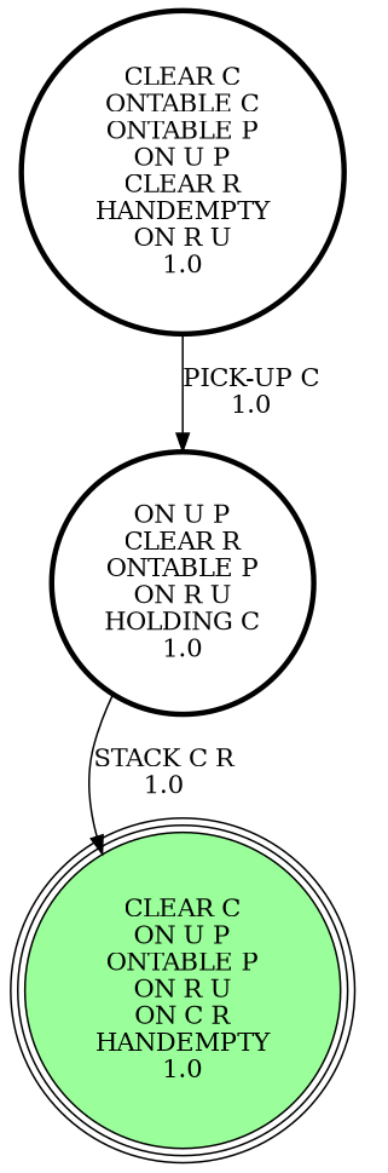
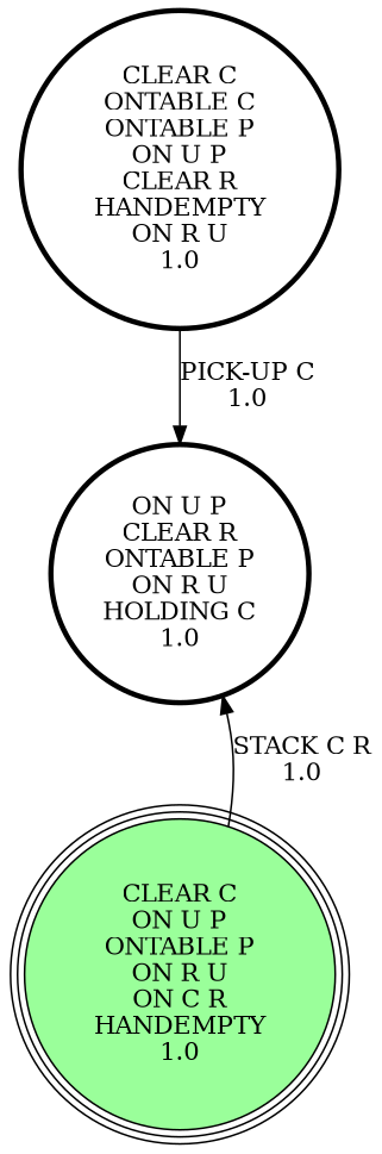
  digraph {
    node [penwidth=3 shape=circle]
    "CLEAR C\nONTABLE C\nONTABLE P\nON U P\nCLEAR R\nHANDEMPTY\nON R U\n1.0\n"
    "ON U P\nCLEAR R\nONTABLE P\nON R U\nHOLDING C\n1.0\n"
    "CLEAR C\nON U P\nONTABLE P\nON R U\nON C R\nHANDEMPTY\n1.0\n" [fillcolor=palegreen1 peripheries=3 style=filled penwidth=""]
    "CLEAR C\nONTABLE C\nONTABLE P\nON U P\nCLEAR R\nHANDEMPTY\nON R U\n1.0\n" -> "ON U P\nCLEAR R\nONTABLE P\nON R U\nHOLDING C\n1.0\n" [label="PICK-UP C\n1.0\n"]
-   "ON U P\nCLEAR R\nONTABLE P\nON R U\nHOLDING C\n1.0\n" -> "CLEAR C\nON U P\nONTABLE P\nON R U\nON C R\nHANDEMPTY\n1.0\n" [label="STACK C R\n1.0\n"]
+   "CLEAR C\nON U P\nONTABLE P\nON R U\nON C R\nHANDEMPTY\n1.0\n" -> "ON U P\nCLEAR R\nONTABLE P\nON R U\nHOLDING C\n1.0\n" [label="STACK C R\n1.0\n"]
  }
